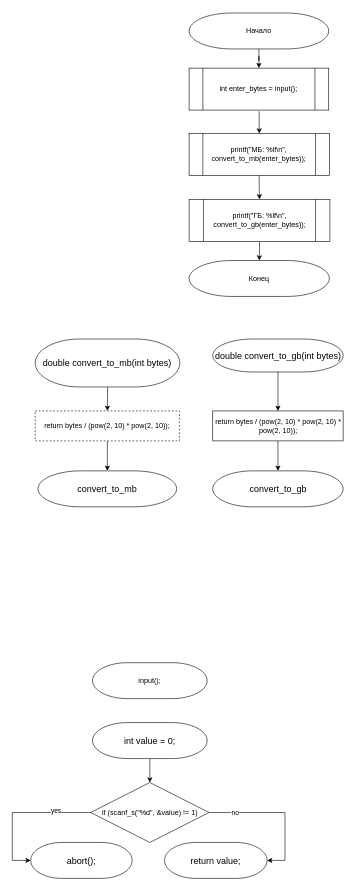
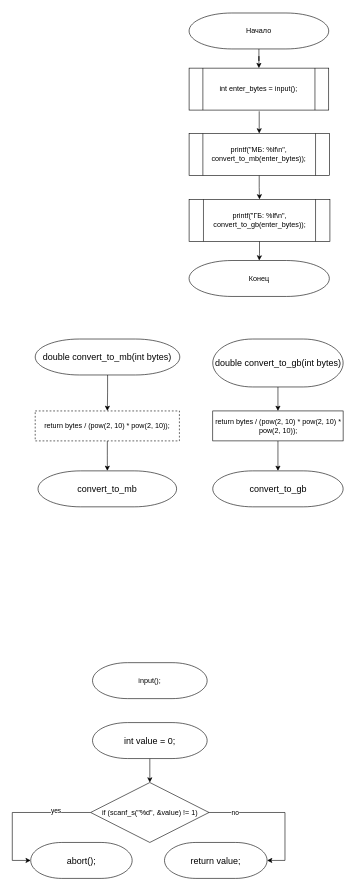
  <mxCell id="0" />
  <mxCell id="1" parent="0" />
  <mxCell id="2" style="edgeStyle=orthogonalEdgeStyle;rounded=0;orthogonalLoop=1;jettySize=auto;html=1;entryX=0.5;entryY=0;entryDx=0;entryDy=0;" parent="1" source="3" target="5" edge="1"><mxGeometry relative="1" as="geometry" /></mxCell>
  <mxCell id="3" value="printf(&quot;МБ: %lf\n&quot;, convert_to_mb(enter_bytes));" style="shape=process;whiteSpace=wrap;html=1;backgroundOutline=1;" parent="1" vertex="1"><mxGeometry x="315" y="221" width="234" height="70" as="geometry" /></mxCell>
  <mxCell id="4" value="" style="edgeStyle=orthogonalEdgeStyle;rounded=0;orthogonalLoop=1;jettySize=auto;html=1;" parent="1" source="5" target="25" edge="1"><mxGeometry relative="1" as="geometry" /></mxCell>
  <mxCell id="5" value="printf(&quot;ГБ: %lf\n&quot;, convert_to_gb(enter_bytes));" style="shape=process;whiteSpace=wrap;html=1;backgroundOutline=1;" parent="1" vertex="1"><mxGeometry x="315" y="331" width="235" height="70" as="geometry" /></mxCell>
  <mxCell id="6" style="edgeStyle=orthogonalEdgeStyle;rounded=0;orthogonalLoop=1;jettySize=auto;html=1;entryX=0.5;entryY=0;entryDx=0;entryDy=0;" parent="1" target="3" edge="1"><mxGeometry relative="1" as="geometry"><mxPoint x="432" y="184" as="sourcePoint" /></mxGeometry></mxCell>
  <mxCell id="7" value="" style="edgeStyle=orthogonalEdgeStyle;rounded=0;orthogonalLoop=1;jettySize=auto;html=1;" parent="1" source="8" target="21" edge="1"><mxGeometry relative="1" as="geometry" /></mxCell>
  <mxCell id="8" value="&lt;div&gt;return bytes / (pow(2, 10) * pow(2, 10));&lt;br&gt;&lt;/div&gt;" style="rounded=0;whiteSpace=wrap;html=1;dashed=1;" parent="1" vertex="1"><mxGeometry x="58.25" y="684" width="240.62" height="50" as="geometry" /></mxCell>
  <mxCell id="9" value="" style="edgeStyle=orthogonalEdgeStyle;rounded=0;orthogonalLoop=1;jettySize=auto;html=1;" parent="1" source="10" target="22" edge="1"><mxGeometry relative="1" as="geometry" /></mxCell>
  <mxCell id="10" value="&lt;div&gt;return bytes / (pow(2, 10) * pow(2, 10) * pow(2, 10));&lt;br&gt;&lt;/div&gt;" style="rounded=0;whiteSpace=wrap;html=1;" parent="1" vertex="1"><mxGeometry x="354.5" y="684" width="217.5" height="50" as="geometry" /></mxCell>
  <mxCell id="11" style="edgeStyle=orthogonalEdgeStyle;rounded=0;orthogonalLoop=1;jettySize=auto;html=1;entryX=1;entryY=0.5;entryDx=0;entryDy=0;exitX=1;exitY=0.5;exitDx=0;exitDy=0;entryPerimeter=0;" parent="1" source="15" target="30" edge="1"><mxGeometry relative="1" as="geometry"><mxPoint x="389.5" y="1354" as="sourcePoint" /><mxPoint x="459.5" y="1534" as="targetPoint" /><Array as="points"><mxPoint x="475" y="1354" /><mxPoint x="475" y="1434" /></Array></mxGeometry></mxCell>
  <mxCell id="12" value="no" style="edgeLabel;html=1;align=center;verticalAlign=middle;resizable=0;points=[];" parent="11" vertex="1" connectable="0"><mxGeometry x="-0.638" relative="1" as="geometry"><mxPoint as="offset" /></mxGeometry></mxCell>
  <mxCell id="13" style="edgeStyle=orthogonalEdgeStyle;rounded=0;orthogonalLoop=1;jettySize=auto;html=1;entryX=0;entryY=0.5;entryDx=0;entryDy=0;exitX=0;exitY=0.5;exitDx=0;exitDy=0;entryPerimeter=0;" parent="1" source="15" target="29" edge="1"><mxGeometry relative="1" as="geometry"><mxPoint x="109.5" y="1354" as="sourcePoint" /><mxPoint x="34.5" y="1534" as="targetPoint" /><Array as="points"><mxPoint x="20" y="1354" /><mxPoint x="20" y="1434" /></Array></mxGeometry></mxCell>
  <mxCell id="14" value="yes" style="edgeLabel;html=1;align=center;verticalAlign=middle;resizable=0;points=[];" parent="13" vertex="1" connectable="0"><mxGeometry x="-0.517" y="-4" relative="1" as="geometry"><mxPoint as="offset" /></mxGeometry></mxCell>
  <mxCell id="15" value="if (scanf_s(&quot;%d&quot;, &amp;amp;value) != 1)" style="rhombus;whiteSpace=wrap;html=1;" parent="1" vertex="1"><mxGeometry x="150.75" y="1304" width="197.5" height="100" as="geometry" /></mxCell>
  <mxCell id="16" value="int enter_bytes = input();" style="shape=process;whiteSpace=wrap;html=1;backgroundOutline=1;" parent="1" vertex="1"><mxGeometry x="315" y="112" width="233" height="70" as="geometry" /></mxCell>
  <mxCell id="17" value="" style="edgeStyle=orthogonalEdgeStyle;rounded=0;orthogonalLoop=1;jettySize=auto;html=1;" parent="1" source="18" target="8" edge="1"><mxGeometry relative="1" as="geometry" /></mxCell>
- <mxCell id="18" value="&lt;span style=&quot;font-size: 15px;&quot;&gt;double convert_to_mb(int bytes)&lt;/span&gt;" style="strokeWidth=1;html=1;shape=mxgraph.flowchart.terminator;whiteSpace=wrap;" parent="1" vertex="1"><mxGeometry x="58.25" y="564" width="241.25" height="80" as="geometry" /></mxCell>
+ <mxCell id="18" value="&lt;span style=&quot;font-size: 15px;&quot;&gt;double convert_to_mb(int bytes)&lt;/span&gt;" style="strokeWidth=1;html=1;shape=mxgraph.flowchart.terminator;whiteSpace=wrap;" parent="1" vertex="1"><mxGeometry x="58.25" y="564" width="241.25" height="60" as="geometry" /></mxCell>
  <mxCell id="19" value="" style="edgeStyle=orthogonalEdgeStyle;rounded=0;orthogonalLoop=1;jettySize=auto;html=1;" parent="1" source="20" target="10" edge="1"><mxGeometry relative="1" as="geometry" /></mxCell>
- <mxCell id="20" value="&lt;span style=&quot;font-size: 15px;&quot;&gt;double convert_to_gb(int bytes)&lt;/span&gt;" style="strokeWidth=1;html=1;shape=mxgraph.flowchart.terminator;whiteSpace=wrap;" parent="1" vertex="1"><mxGeometry x="354.5" y="564" width="217.5" height="55" as="geometry" /></mxCell>
+ <mxCell id="20" value="&lt;span style=&quot;font-size: 15px;&quot;&gt;double convert_to_gb(int bytes)&lt;/span&gt;" style="strokeWidth=1;html=1;shape=mxgraph.flowchart.terminator;whiteSpace=wrap;" parent="1" vertex="1"><mxGeometry x="354.5" y="564" width="217.5" height="80" as="geometry" /></mxCell>
  <mxCell id="21" value="&lt;span style=&quot;font-size: 15px;&quot;&gt;convert_to_mb&lt;/span&gt;" style="strokeWidth=1;html=1;shape=mxgraph.flowchart.terminator;whiteSpace=wrap;" parent="1" vertex="1"><mxGeometry x="62.94" y="784" width="231.25" height="60" as="geometry" /></mxCell>
  <mxCell id="22" value="&lt;span style=&quot;font-size: 15px;&quot;&gt;convert_to_gb&lt;/span&gt;" style="strokeWidth=1;html=1;shape=mxgraph.flowchart.terminator;whiteSpace=wrap;" parent="1" vertex="1"><mxGeometry x="354.5" y="784" width="217.5" height="60" as="geometry" /></mxCell>
  <mxCell id="23" value="" style="edgeStyle=orthogonalEdgeStyle;rounded=0;orthogonalLoop=1;jettySize=auto;html=1;" parent="1" source="24" target="16" edge="1"><mxGeometry relative="1" as="geometry" /></mxCell>
  <mxCell id="24" value="Начало" style="strokeWidth=1;html=1;shape=mxgraph.flowchart.terminator;whiteSpace=wrap;" parent="1" vertex="1"><mxGeometry x="315" y="20" width="233" height="60" as="geometry" /></mxCell>
  <mxCell id="25" value="Конец" style="strokeWidth=1;html=1;shape=mxgraph.flowchart.terminator;whiteSpace=wrap;" parent="1" vertex="1"><mxGeometry x="315" y="433" width="234" height="60" as="geometry" /></mxCell>
  <mxCell id="26" value="input();" style="strokeWidth=1;html=1;shape=mxgraph.flowchart.terminator;whiteSpace=wrap;" parent="1" vertex="1"><mxGeometry x="153.88" y="1104" width="191.25" height="60" as="geometry" /></mxCell>
  <mxCell id="27" value="" style="edgeStyle=orthogonalEdgeStyle;rounded=0;orthogonalLoop=1;jettySize=auto;html=1;" parent="1" source="28" target="15" edge="1"><mxGeometry relative="1" as="geometry" /></mxCell>
  <mxCell id="28" value="&lt;span style=&quot;font-size: 15px;&quot;&gt;int value = 0;&lt;/span&gt;" style="strokeWidth=1;html=1;shape=mxgraph.flowchart.terminator;whiteSpace=wrap;" parent="1" vertex="1"><mxGeometry x="153.88" y="1204" width="191.25" height="60" as="geometry" /></mxCell>
  <mxCell id="29" value="&lt;span style=&quot;font-size: 15px;&quot;&gt;abort();&lt;/span&gt;" style="strokeWidth=1;html=1;shape=mxgraph.flowchart.terminator;whiteSpace=wrap;" parent="1" vertex="1"><mxGeometry x="50.75" y="1404" width="169.25" height="60" as="geometry" /></mxCell>
  <mxCell id="30" value="&lt;span style=&quot;font-size: 15px;&quot;&gt;return value;&lt;/span&gt;" style="strokeWidth=1;html=1;shape=mxgraph.flowchart.terminator;whiteSpace=wrap;" parent="1" vertex="1"><mxGeometry x="274" y="1404" width="171.13" height="60" as="geometry" /></mxCell>
